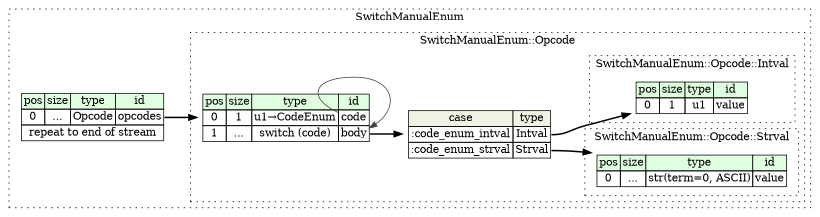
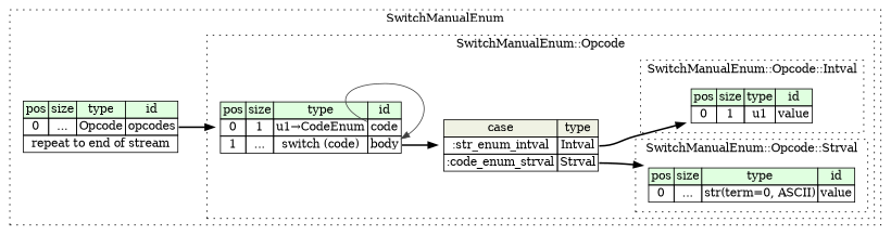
  digraph {
    rankdir=LR
    node [shape=plaintext]
    edge [style=bold]
    n1 [label=<<TABLE BORDER="0" CELLBORDER="1" CELLSPACING="0"> 					<TR><TD BGCOLOR="#E0FFE0">pos</TD><TD BGCOLOR="#E0FFE0">size</TD><TD BGCOLOR="#E0FFE0">type</TD><TD BGCOLOR="#E0FFE0">id</TD></TR> 					<TR><TD PORT="value_pos">0</TD><TD PORT="value_size">1</TD><TD>u1</TD><TD PORT="value_type">value</TD></TR> 				</TABLE>>]
    n2 [label=<<TABLE BORDER="0" CELLBORDER="1" CELLSPACING="0"> 					<TR><TD BGCOLOR="#E0FFE0">pos</TD><TD BGCOLOR="#E0FFE0">size</TD><TD BGCOLOR="#E0FFE0">type</TD><TD BGCOLOR="#E0FFE0">id</TD></TR> 					<TR><TD PORT="value_pos">0</TD><TD PORT="value_size">...</TD><TD>str(term=0, ASCII)</TD><TD PORT="value_type">value</TD></TR> 				</TABLE>>]
    n3 [label=<<TABLE BORDER="0" CELLBORDER="1" CELLSPACING="0"> 				<TR><TD BGCOLOR="#E0FFE0">pos</TD><TD BGCOLOR="#E0FFE0">size</TD><TD BGCOLOR="#E0FFE0">type</TD><TD BGCOLOR="#E0FFE0">id</TD></TR> 				<TR><TD PORT="code_pos">0</TD><TD PORT="code_size">1</TD><TD>u1→CodeEnum</TD><TD PORT="code_type">code</TD></TR> 				<TR><TD PORT="body_pos">1</TD><TD PORT="body_size">...</TD><TD>switch (code)</TD><TD PORT="body_type">body</TD></TR> 			</TABLE>>]
-   n4 [label=<<TABLE BORDER="0" CELLBORDER="1" CELLSPACING="0"> 	<TR><TD BGCOLOR="#F0F2E4">case</TD><TD BGCOLOR="#F0F2E4">type</TD></TR> 	<TR><TD>:code_enum_intval</TD><TD PORT="case0">Intval</TD></TR> 	<TR><TD>:code_enum_strval</TD><TD PORT="case1">Strval</TD></TR> </TABLE>>]
+   n4 [label=<<TABLE BORDER="0" CELLBORDER="1" CELLSPACING="0"> 	<TR><TD BGCOLOR="#F0F2E4">case</TD><TD BGCOLOR="#F0F2E4">type</TD></TR> 	<TR><TD>:str_enum_intval</TD><TD PORT="case0">Intval</TD></TR> 	<TR><TD>:code_enum_strval</TD><TD PORT="case1">Strval</TD></TR> </TABLE>>]
    n5 [label=<<TABLE BORDER="0" CELLBORDER="1" CELLSPACING="0"> 			<TR><TD BGCOLOR="#E0FFE0">pos</TD><TD BGCOLOR="#E0FFE0">size</TD><TD BGCOLOR="#E0FFE0">type</TD><TD BGCOLOR="#E0FFE0">id</TD></TR> 			<TR><TD PORT="opcodes_pos">0</TD><TD PORT="opcodes_size">...</TD><TD>Opcode</TD><TD PORT="opcodes_type">opcodes</TD></TR> 			<TR><TD COLSPAN="4" PORT="opcodes__repeat">repeat to end of stream</TD></TR> 		</TABLE>>]
    subgraph cluster_1 {
      label=SwitchManualEnum
      style=dotted
      n5
      subgraph cluster_2 {
        label="SwitchManualEnum::Opcode"
        style=dotted
        n3
        n4
        subgraph cluster_3 {
          label="SwitchManualEnum::Opcode::Intval"
          style=dotted
          n1
        }
        subgraph cluster_4 {
          label="SwitchManualEnum::Opcode::Strval"
          style=dotted
          n2
        }
      }
    }
    n3 -> n3 [color="#404040" headport=body_type tailport=code_type style=""]
    n3 -> n4 [tailport=body_type]
    n4 -> n1 [tailport=case0]
    n4 -> n2 [tailport=case1]
    n5 -> n3 [tailport=opcodes_type]
  }
